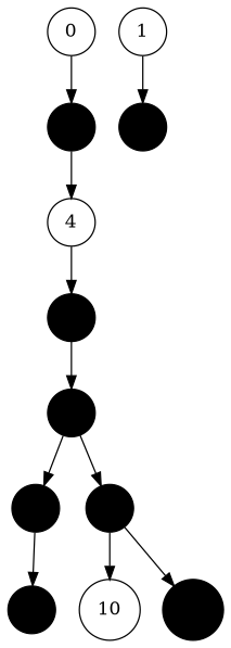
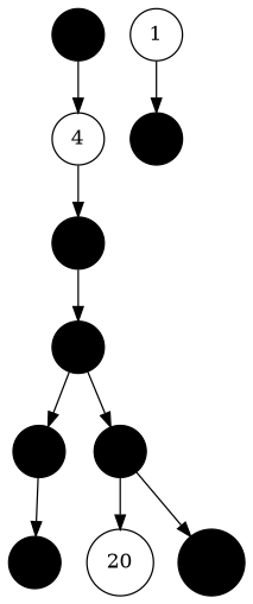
  strict digraph {
    rankdir=TB
    node [shape=circle fillcolor=black style=filled]
-   0 [fillcolor="" style=""]
    3
    1 [fillcolor="" style=""]
    2
    4 [fillcolor="" style=""]
    5
    6
    7
    9
    8
-   10 [fillcolor="" style=""]
+   10 [label=20 fillcolor="" style=""]
    11
-   0 -> 3
    3 -> 4
    1 -> 2
    4 -> 5
    5 -> 6
    6 -> 7
    6 -> 9
    7 -> 8
    9 -> 10
    9 -> 11
  }
